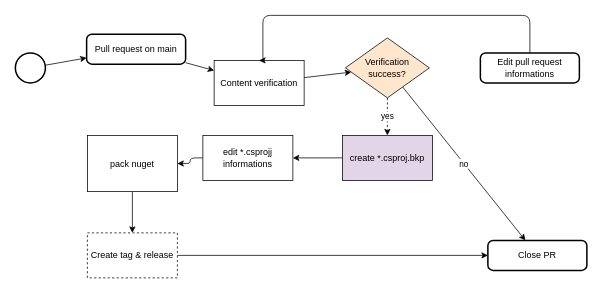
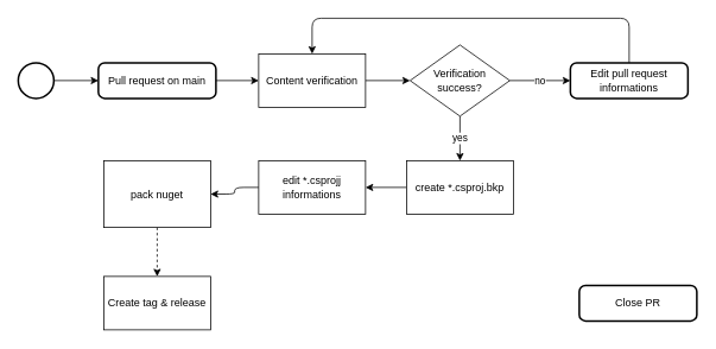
  <mxCell id="0" />
  <mxCell id="1" parent="0" />
  <mxCell id="2" value="" style="edgeStyle=none;html=1;" edge="1" parent="1" source="3" target="5"><mxGeometry relative="1" as="geometry" /></mxCell>
  <mxCell id="3" value="" style="strokeWidth=2;html=1;shape=mxgraph.flowchart.start_2;whiteSpace=wrap;" vertex="1" parent="1"><mxGeometry x="20" y="70" width="40" height="40" as="geometry" /></mxCell>
  <mxCell id="4" value="" style="edgeStyle=none;html=1;" edge="1" parent="1" source="5" target="7"><mxGeometry relative="1" as="geometry" /></mxCell>
- <mxCell id="5" value="Pull request on main" style="rounded=1;whiteSpace=wrap;html=1;absoluteArcSize=1;arcSize=14;strokeWidth=2;" vertex="1" parent="1"><mxGeometry x="115" y="45" width="132" height="40" as="geometry" /></mxCell>
+ <mxCell id="5" value="Pull request on main" style="rounded=1;whiteSpace=wrap;html=1;absoluteArcSize=1;arcSize=14;strokeWidth=2;" vertex="1" parent="1"><mxGeometry x="110" y="70" width="132" height="40" as="geometry" /></mxCell>
  <mxCell id="6" value="" style="edgeStyle=none;html=1;" edge="1" parent="1" source="7" target="10"><mxGeometry relative="1" as="geometry" /></mxCell>
- <mxCell id="7" value="Content verification" style="rounded=0;whiteSpace=wrap;html=1;" vertex="1" parent="1"><mxGeometry x="285" y="80" width="120" height="60" as="geometry" /></mxCell>
- <mxCell id="8" value="no" style="edgeStyle=none;html=1;" edge="1" parent="1" source="10" target="21"><mxGeometry relative="1" as="geometry"><mxPoint x="610" y="90" as="targetPoint" /></mxGeometry></mxCell>
- <mxCell id="9" value="yes" style="edgeStyle=none;html=1;dashed=1;" edge="1" parent="1" source="10" target="12"><mxGeometry relative="1" as="geometry" /></mxCell>
- <mxCell id="10" value="Verification success?" style="rhombus;whiteSpace=wrap;html=1;fillColor=#ffe6cc;" vertex="1" parent="1"><mxGeometry x="460" y="50" width="112" height="80" as="geometry" /></mxCell>
+ <mxCell id="7" value="Content verification" style="rounded=0;whiteSpace=wrap;html=1;" vertex="1" parent="1"><mxGeometry x="290" y="60" width="120" height="60" as="geometry" /></mxCell>
+ <mxCell id="8" value="no" style="edgeStyle=none;html=1;entryX=0;entryY=0.5;entryDx=0;entryDy=0;" edge="1" parent="1" source="10" target="20"><mxGeometry relative="1" as="geometry"><mxPoint x="610" y="90" as="targetPoint" /></mxGeometry></mxCell>
+ <mxCell id="9" value="yes" style="edgeStyle=none;html=1;" edge="1" parent="1" source="10" target="12"><mxGeometry relative="1" as="geometry" /></mxCell>
+ <mxCell id="10" value="Verification success?" style="rhombus;whiteSpace=wrap;html=1;" vertex="1" parent="1"><mxGeometry x="460" y="50" width="112" height="80" as="geometry" /></mxCell>
  <mxCell id="11" value="" style="edgeStyle=none;html=1;" edge="1" parent="1" source="12" target="14"><mxGeometry relative="1" as="geometry" /></mxCell>
- <mxCell id="12" value="create *.csproj.bkp" style="rounded=0;whiteSpace=wrap;html=1;fillColor=#e1d5e7;" vertex="1" parent="1"><mxGeometry x="456" y="180" width="120" height="60" as="geometry" /></mxCell>
+ <mxCell id="12" value="create *.csproj.bkp" style="rounded=0;whiteSpace=wrap;html=1;" vertex="1" parent="1"><mxGeometry x="456" y="180" width="120" height="60" as="geometry" /></mxCell>
  <mxCell id="13" value="" style="edgeStyle=orthogonalEdgeStyle;html=1;" edge="1" parent="1" source="14" target="16"><mxGeometry relative="1" as="geometry" /></mxCell>
- <mxCell id="14" value="edit *.csprojj informations" style="whiteSpace=wrap;html=1;rounded=0;" vertex="1" parent="1"><mxGeometry x="270" y="180" width="120" height="60" as="geometry" /></mxCell>
- <mxCell id="15" value="" style="edgeStyle=none;html=1;" edge="1" parent="1" source="16" target="18"><mxGeometry relative="1" as="geometry" /></mxCell>
+ <mxCell id="14" value="edit *.csprojj informations" style="whiteSpace=wrap;html=1;rounded=0;" vertex="1" parent="1"><mxGeometry x="290" y="180" width="120" height="60" as="geometry" /></mxCell>
+ <mxCell id="15" value="" style="edgeStyle=none;html=1;dashed=1;" edge="1" parent="1" source="16" target="18"><mxGeometry relative="1" as="geometry" /></mxCell>
  <mxCell id="16" value="pack nuget" style="whiteSpace=wrap;html=1;rounded=0;" vertex="1" parent="1"><mxGeometry x="116" y="180" width="120" height="75" as="geometry" /></mxCell>
- <mxCell id="17" style="edgeStyle=orthogonalEdgeStyle;html=1;entryX=0;entryY=0.5;entryDx=0;entryDy=0;" edge="1" parent="1" source="18" target="21"><mxGeometry relative="1" as="geometry" /></mxCell>
- <mxCell id="18" value="Create tag &amp;amp; release" style="whiteSpace=wrap;html=1;rounded=0;dashed=1;" vertex="1" parent="1"><mxGeometry x="116" y="310" width="120" height="60" as="geometry" /></mxCell>
+ <mxCell id="18" value="Create tag &amp;amp; release" style="whiteSpace=wrap;html=1;rounded=0;" vertex="1" parent="1"><mxGeometry x="116" y="310" width="120" height="60" as="geometry" /></mxCell>
  <mxCell id="19" style="edgeStyle=orthogonalEdgeStyle;html=1;exitX=0.5;exitY=0;exitDx=0;exitDy=0;entryX=0.5;entryY=0;entryDx=0;entryDy=0;" edge="1" parent="1" source="20" target="7"><mxGeometry relative="1" as="geometry"><mxPoint x="340" y="-20" as="targetPoint" /><Array as="points"><mxPoint x="706" y="20" /><mxPoint x="350" y="20" /></Array></mxGeometry></mxCell>
  <mxCell id="20" value="Edit pull request informations" style="rounded=1;whiteSpace=wrap;html=1;absoluteArcSize=1;arcSize=14;strokeWidth=2;" vertex="1" parent="1"><mxGeometry x="640" y="70" width="132" height="40" as="geometry" /></mxCell>
  <mxCell id="21" value="Close PR" style="rounded=1;whiteSpace=wrap;html=1;absoluteArcSize=1;arcSize=14;strokeWidth=2;" vertex="1" parent="1"><mxGeometry x="650" y="320" width="132" height="40" as="geometry" /></mxCell>
